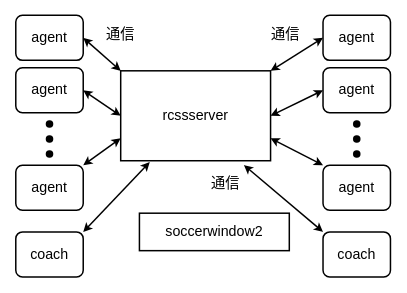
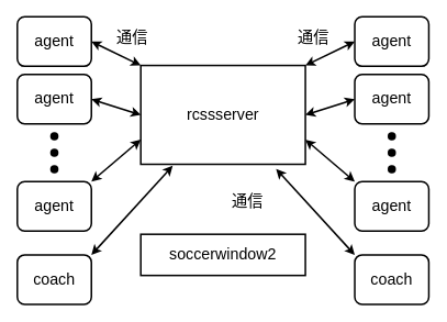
  <mxCell id="0" />
  <mxCell id="1" parent="0" />
- <mxCell id="2" value="rcssserver" style="rounded=0;whiteSpace=wrap;html=1;fontSize=19;strokeWidth=2;" parent="1" vertex="1"><mxGeometry x="160" y="94" width="200" height="120" as="geometry" /></mxCell>
+ <mxCell id="2" value="rcssserver" style="rounded=0;whiteSpace=wrap;html=1;fontSize=19;strokeWidth=2;" parent="1" vertex="1"><mxGeometry x="170" y="79" width="200" height="120" as="geometry" /></mxCell>
  <mxCell id="3" value="agent" style="rounded=1;whiteSpace=wrap;html=1;fontSize=19;strokeWidth=2;" parent="1" vertex="1"><mxGeometry x="20" y="20" width="90" height="60" as="geometry" /></mxCell>
  <mxCell id="4" value="agent" style="rounded=1;whiteSpace=wrap;html=1;fontSize=19;strokeWidth=2;" parent="1" vertex="1"><mxGeometry x="20" y="90" width="90" height="60" as="geometry" /></mxCell>
  <mxCell id="5" value="agent" style="rounded=1;whiteSpace=wrap;html=1;fontSize=19;strokeWidth=2;" parent="1" vertex="1"><mxGeometry x="430" y="20" width="90" height="60" as="geometry" /></mxCell>
  <mxCell id="6" value="agent" style="rounded=1;whiteSpace=wrap;html=1;fontSize=19;strokeWidth=2;" parent="1" vertex="1"><mxGeometry x="20" y="220" width="90" height="60" as="geometry" /></mxCell>
  <mxCell id="7" value="" style="ellipse;whiteSpace=wrap;html=1;aspect=fixed;fontSize=22;strokeWidth=0;fillColor=#000000;" parent="1" vertex="1"><mxGeometry x="60" y="160" width="10" height="10" as="geometry" /></mxCell>
  <mxCell id="8" value="" style="ellipse;whiteSpace=wrap;html=1;aspect=fixed;fontSize=22;strokeWidth=0;fillColor=#000000;" parent="1" vertex="1"><mxGeometry x="60" y="180" width="10" height="10" as="geometry" /></mxCell>
  <mxCell id="9" value="" style="ellipse;whiteSpace=wrap;html=1;aspect=fixed;fontSize=22;strokeWidth=0;fillColor=#000000;" parent="1" vertex="1"><mxGeometry x="60" y="200" width="10" height="10" as="geometry" /></mxCell>
  <mxCell id="10" value="" style="ellipse;whiteSpace=wrap;html=1;aspect=fixed;fontSize=22;strokeWidth=0;fillColor=#000000;" parent="1" vertex="1"><mxGeometry x="470" y="160" width="10" height="10" as="geometry" /></mxCell>
  <mxCell id="11" value="" style="ellipse;whiteSpace=wrap;html=1;aspect=fixed;fontSize=22;strokeWidth=0;fillColor=#000000;" parent="1" vertex="1"><mxGeometry x="470" y="180" width="10" height="10" as="geometry" /></mxCell>
  <mxCell id="12" value="" style="ellipse;whiteSpace=wrap;html=1;aspect=fixed;fontSize=22;strokeWidth=0;fillColor=#000000;" parent="1" vertex="1"><mxGeometry x="470" y="200" width="10" height="10" as="geometry" /></mxCell>
  <mxCell id="13" value="agent" style="rounded=1;whiteSpace=wrap;html=1;fontSize=19;strokeWidth=2;" parent="1" vertex="1"><mxGeometry x="430" y="90" width="90" height="60" as="geometry" /></mxCell>
  <mxCell id="14" value="agent" style="rounded=1;whiteSpace=wrap;html=1;fontSize=19;strokeWidth=2;" parent="1" vertex="1"><mxGeometry x="430" y="220" width="90" height="60" as="geometry" /></mxCell>
  <mxCell id="15" value="" style="endArrow=classic;startArrow=classic;html=1;rounded=0;fontSize=22;strokeWidth=2;entryX=0;entryY=0;entryDx=0;entryDy=0;exitX=1;exitY=0.5;exitDx=0;exitDy=0;" parent="1" source="3" target="2" edge="1"><mxGeometry width="50" height="50" relative="1" as="geometry"><mxPoint x="120" y="109" as="sourcePoint" /><mxPoint x="170" y="59" as="targetPoint" /></mxGeometry></mxCell>
  <mxCell id="16" value="" style="endArrow=classic;startArrow=classic;html=1;rounded=0;fontSize=22;strokeWidth=2;exitX=1;exitY=0.5;exitDx=0;exitDy=0;entryX=0;entryY=0.5;entryDx=0;entryDy=0;" parent="1" source="4" target="2" edge="1"><mxGeometry width="50" height="50" relative="1" as="geometry"><mxPoint x="270" y="259" as="sourcePoint" /><mxPoint x="170" y="109" as="targetPoint" /></mxGeometry></mxCell>
  <mxCell id="17" value="" style="endArrow=classic;startArrow=classic;html=1;rounded=0;fontSize=22;strokeWidth=2;exitX=1;exitY=0;exitDx=0;exitDy=0;entryX=0;entryY=0.75;entryDx=0;entryDy=0;" parent="1" source="6" target="2" edge="1"><mxGeometry width="50" height="50" relative="1" as="geometry"><mxPoint x="280" y="269" as="sourcePoint" /><mxPoint x="130" y="169" as="targetPoint" /></mxGeometry></mxCell>
  <mxCell id="18" value="" style="endArrow=classic;startArrow=classic;html=1;rounded=0;fontSize=22;strokeWidth=2;exitX=1;exitY=0;exitDx=0;exitDy=0;entryX=0;entryY=0.5;entryDx=0;entryDy=0;" parent="1" source="2" target="5" edge="1"><mxGeometry width="50" height="50" relative="1" as="geometry"><mxPoint x="290" y="279" as="sourcePoint" /><mxPoint x="340" y="229" as="targetPoint" /></mxGeometry></mxCell>
  <mxCell id="19" value="" style="endArrow=classic;startArrow=classic;html=1;rounded=0;fontSize=22;strokeWidth=2;exitX=0;exitY=0.5;exitDx=0;exitDy=0;entryX=1;entryY=0.5;entryDx=0;entryDy=0;" parent="1" source="13" target="2" edge="1"><mxGeometry width="50" height="50" relative="1" as="geometry"><mxPoint x="300" y="289" as="sourcePoint" /><mxPoint x="380" y="149" as="targetPoint" /></mxGeometry></mxCell>
  <mxCell id="20" value="" style="endArrow=classic;startArrow=classic;html=1;rounded=0;fontSize=22;strokeWidth=2;entryX=1;entryY=0.75;entryDx=0;entryDy=0;exitX=0;exitY=0;exitDx=0;exitDy=0;" parent="1" source="14" target="2" edge="1"><mxGeometry width="50" height="50" relative="1" as="geometry"><mxPoint x="310" y="299" as="sourcePoint" /><mxPoint x="360" y="249" as="targetPoint" /></mxGeometry></mxCell>
- <mxCell id="21" value="soccerwindow2" style="rounded=0;whiteSpace=wrap;html=1;fontSize=19;strokeWidth=2;" parent="1" vertex="1"><mxGeometry x="185" y="284" width="200" height="50" as="geometry" /></mxCell>
+ <mxCell id="21" value="soccerwindow2" style="rounded=0;whiteSpace=wrap;html=1;fontSize=19;strokeWidth=2;" parent="1" vertex="1"><mxGeometry x="170" y="284" width="200" height="50" as="geometry" /></mxCell>
  <mxCell id="22" value="&lt;font style=&quot;font-size: 19px;&quot;&gt;通信&lt;/font&gt;" style="text;html=1;strokeColor=none;fillColor=none;align=center;verticalAlign=middle;whiteSpace=wrap;rounded=0;fontSize=22;" parent="1" vertex="1"><mxGeometry x="130" y="30" width="60" height="30" as="geometry" /></mxCell>
  <mxCell id="23" value="&lt;font style=&quot;font-size: 19px;&quot;&gt;通信&lt;/font&gt;" style="text;html=1;strokeColor=none;fillColor=none;align=center;verticalAlign=middle;whiteSpace=wrap;rounded=0;fontSize=22;" parent="1" vertex="1"><mxGeometry x="350" y="30" width="60" height="30" as="geometry" /></mxCell>
  <mxCell id="24" value="&lt;font style=&quot;font-size: 19px;&quot;&gt;通信&lt;/font&gt;" style="text;html=1;strokeColor=none;fillColor=none;align=center;verticalAlign=middle;whiteSpace=wrap;rounded=0;fontSize=22;" parent="1" vertex="1"><mxGeometry x="270" y="229" width="60" height="30" as="geometry" /></mxCell>
  <mxCell id="25" value="coach" style="rounded=1;whiteSpace=wrap;html=1;fontSize=19;strokeWidth=2;" vertex="1" parent="1"><mxGeometry x="20" y="309" width="90" height="60" as="geometry" /></mxCell>
  <mxCell id="26" value="" style="endArrow=classic;startArrow=classic;html=1;rounded=0;fontSize=22;strokeWidth=2;exitX=1;exitY=0;exitDx=0;exitDy=0;entryX=0.194;entryY=1.015;entryDx=0;entryDy=0;entryPerimeter=0;" edge="1" parent="1" source="25" target="2"><mxGeometry width="50" height="50" relative="1" as="geometry"><mxPoint x="120" y="230" as="sourcePoint" /><mxPoint x="180" y="179" as="targetPoint" /></mxGeometry></mxCell>
  <mxCell id="27" value="" style="endArrow=classic;startArrow=classic;html=1;rounded=0;fontSize=22;strokeWidth=2;entryX=0.822;entryY=1.048;entryDx=0;entryDy=0;entryPerimeter=0;" edge="1" parent="1" target="2"><mxGeometry width="50" height="50" relative="1" as="geometry"><mxPoint x="430" y="309" as="sourcePoint" /><mxPoint x="230" y="209" as="targetPoint" /></mxGeometry></mxCell>
  <mxCell id="28" value="coach" style="rounded=1;whiteSpace=wrap;html=1;fontSize=19;strokeWidth=2;" vertex="1" parent="1"><mxGeometry x="430" y="309" width="90" height="60" as="geometry" /></mxCell>
